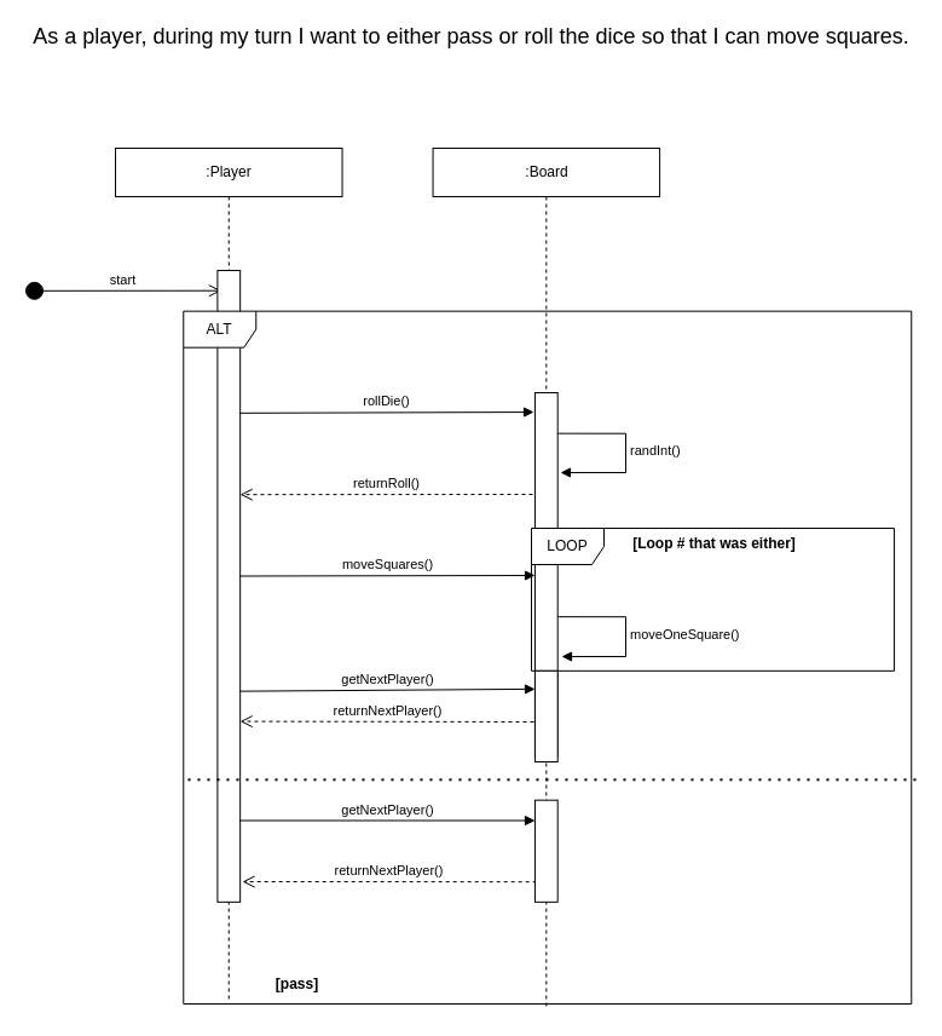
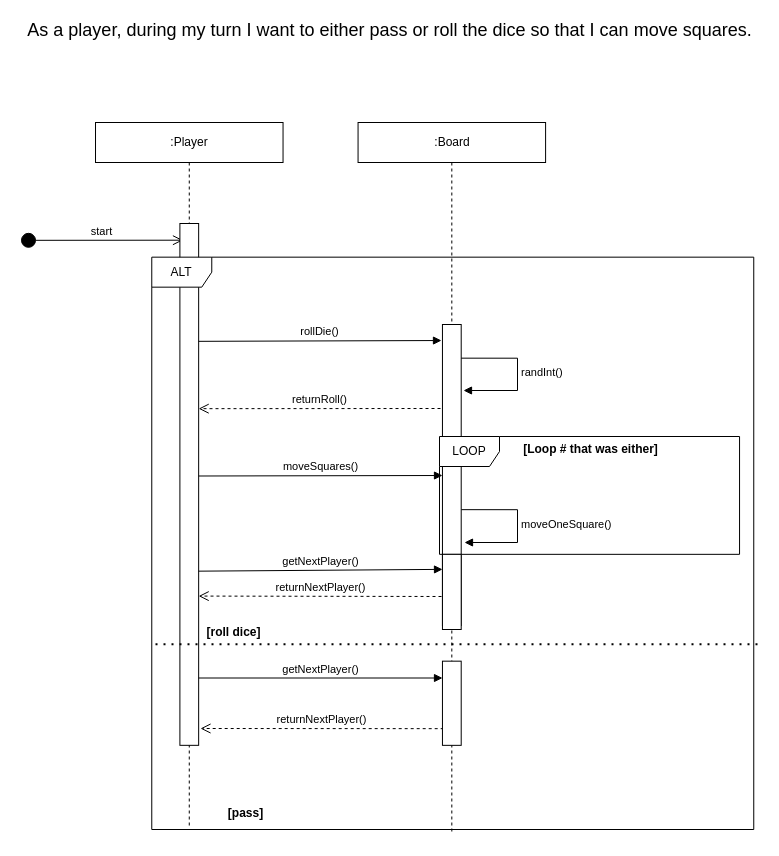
  <mxCell id="0" />
  <mxCell id="1" parent="0" />
  <mxCell id="2" value="&lt;span id=&quot;docs-internal-guid-690524dd-7fff-6c23-4259-b08b6991aaa1&quot;&gt;&lt;span style=&quot;font-family: &amp;#34;arial&amp;#34; ; background-color: transparent ; vertical-align: baseline&quot;&gt;&lt;font style=&quot;font-size: 18px&quot;&gt;As a player, during my turn I want to either pass or roll the dice so that I can move squares.&lt;/font&gt;&lt;/span&gt;&lt;/span&gt;" style="text;html=1;align=center;verticalAlign=middle;resizable=0;points=[];autosize=1;strokeColor=none;" parent="1" vertex="1"><mxGeometry x="21.5" y="20" width="734" height="20" as="geometry" /></mxCell>
  <mxCell id="3" value="" style="group" vertex="1" connectable="0" parent="1"><mxGeometry x="20" y="122" width="737" height="712" as="geometry" /></mxCell>
  <mxCell id="4" value=":Player" style="shape=umlLifeline;perimeter=lifelinePerimeter;whiteSpace=wrap;html=1;container=1;collapsible=0;recursiveResize=0;outlineConnect=0;" parent="3" vertex="1"><mxGeometry x="75.01" width="187.53" height="706" as="geometry" /></mxCell>
  <mxCell id="5" value="start" style="html=1;verticalAlign=bottom;startArrow=circle;startFill=1;endArrow=open;startSize=6;endSize=8;entryX=0.166;entryY=0.032;entryDx=0;entryDy=0;entryPerimeter=0;" parent="3" edge="1" target="6"><mxGeometry width="80" relative="1" as="geometry"><mxPoint y="117.833" as="sourcePoint" /><mxPoint x="157" y="120" as="targetPoint" /></mxGeometry></mxCell>
  <mxCell id="6" value="" style="html=1;points=[];perimeter=orthogonalPerimeter;" parent="3" vertex="1"><mxGeometry x="159.402" y="101.0" width="18.753" height="521.833" as="geometry" /></mxCell>
  <mxCell id="7" value="ALT" style="shape=umlFrame;whiteSpace=wrap;html=1;" parent="3" vertex="1"><mxGeometry x="131.272" y="134.667" width="601.977" height="572.333" as="geometry" /></mxCell>
  <mxCell id="8" value="" style="endArrow=none;dashed=1;html=1;dashPattern=1 3;strokeWidth=2;" parent="3" edge="1"><mxGeometry width="50" height="50" relative="1" as="geometry"><mxPoint x="737.0" y="521.833" as="sourcePoint" /><mxPoint x="131.272" y="521.833" as="targetPoint" /></mxGeometry></mxCell>
+ <mxCell id="9" value="&lt;b&gt;[roll dice]&lt;/b&gt;" style="text;html=1;align=center;verticalAlign=middle;resizable=0;points=[];autosize=1;strokeColor=none;" parent="3" vertex="1"><mxGeometry x="178.159" y="500.003" width="70" height="20" as="geometry" /></mxCell>
  <mxCell id="10" value="&lt;b&gt;[pass]&lt;/b&gt;" style="text;html=1;align=center;verticalAlign=middle;resizable=0;points=[];autosize=1;strokeColor=none;" parent="3" vertex="1"><mxGeometry x="199.995" y="681" width="50" height="20" as="geometry" /></mxCell>
  <mxCell id="11" value=":Board" style="shape=umlLifeline;perimeter=lifelinePerimeter;whiteSpace=wrap;html=1;container=1;collapsible=0;recursiveResize=0;outlineConnect=0;" parent="3" vertex="1"><mxGeometry x="337.56" width="187.53" height="712" as="geometry" /></mxCell>
  <mxCell id="12" value="rollDie()" style="html=1;verticalAlign=bottom;endArrow=block;entryX=-0.051;entryY=0.137;entryDx=0;entryDy=0;entryPerimeter=0;" parent="3" edge="1" target="13"><mxGeometry width="80" relative="1" as="geometry"><mxPoint x="178.155" y="218.833" as="sourcePoint" /><mxPoint x="412.57" y="218.833" as="targetPoint" /></mxGeometry></mxCell>
  <mxCell id="13" value="" style="html=1;points=[];perimeter=orthogonalPerimeter;" parent="3" vertex="1"><mxGeometry x="421.95" y="202" width="18.75" height="117" as="geometry" /></mxCell>
  <mxCell id="14" value="randInt()" style="edgeStyle=orthogonalEdgeStyle;html=1;align=left;spacingLeft=2;endArrow=block;rounded=0;" parent="3" edge="1"><mxGeometry relative="1" as="geometry"><mxPoint x="440.7" y="235.667" as="sourcePoint" /><Array as="points"><mxPoint x="497" y="236" /><mxPoint x="497" y="268" /><mxPoint x="443" y="268" /></Array><mxPoint x="443" y="268" as="targetPoint" /></mxGeometry></mxCell>
  <mxCell id="15" value="returnRoll()" style="html=1;verticalAlign=bottom;endArrow=open;dashed=1;endSize=8;" parent="3" edge="1"><mxGeometry relative="1" as="geometry"><mxPoint x="420" y="286" as="sourcePoint" /><mxPoint x="178.155" y="286.167" as="targetPoint" /></mxGeometry></mxCell>
  <mxCell id="16" value="moveSquares()" style="html=1;verticalAlign=bottom;endArrow=block;entryX=0.01;entryY=0.331;entryDx=0;entryDy=0;entryPerimeter=0;" parent="3" edge="1" target="19"><mxGeometry width="80" relative="1" as="geometry"><mxPoint x="178.155" y="353.5" as="sourcePoint" /><mxPoint x="420" y="354" as="targetPoint" /></mxGeometry></mxCell>
  <mxCell id="17" value="moveOneSquare()" style="edgeStyle=orthogonalEdgeStyle;html=1;align=left;spacingLeft=2;endArrow=block;rounded=0;" parent="3" edge="1"><mxGeometry relative="1" as="geometry"><mxPoint x="440.7" y="387.167" as="sourcePoint" /><Array as="points"><mxPoint x="497" y="387" /><mxPoint x="497" y="420" /></Array><mxPoint x="444" y="420" as="targetPoint" /></mxGeometry></mxCell>
  <mxCell id="18" value="" style="html=1;points=[];perimeter=orthogonalPerimeter;" parent="3" vertex="1"><mxGeometry x="421.95" y="336.67" width="18.75" height="166.33" as="geometry" /></mxCell>
  <mxCell id="19" value="LOOP" style="shape=umlFrame;whiteSpace=wrap;html=1;" parent="3" vertex="1"><mxGeometry x="419.0" y="314.003" width="300.051" height="117.833" as="geometry" /></mxCell>
  <mxCell id="20" value="&lt;b&gt;[Loop # that was either]&lt;/b&gt;" style="text;html=1;align=center;verticalAlign=middle;resizable=0;points=[];autosize=1;strokeColor=none;" parent="3" vertex="1"><mxGeometry x="497.029" y="317.663" width="145" height="18" as="geometry" /></mxCell>
  <mxCell id="21" value="getNextPlayer()" style="html=1;verticalAlign=bottom;endArrow=block;entryX=0.003;entryY=0.2;entryDx=0;entryDy=0;entryPerimeter=0;" parent="3" edge="1" target="23"><mxGeometry width="80" relative="1" as="geometry"><mxPoint x="178.155" y="555.5" as="sourcePoint" /><mxPoint x="412.57" y="555.5" as="targetPoint" /></mxGeometry></mxCell>
  <mxCell id="22" value="returnNextPlayer()" style="html=1;verticalAlign=bottom;endArrow=open;dashed=1;endSize=8;exitX=0.067;exitY=0.802;exitDx=0;exitDy=0;exitPerimeter=0;" parent="3" edge="1" source="23"><mxGeometry relative="1" as="geometry"><mxPoint x="412.57" y="606" as="sourcePoint" /><mxPoint x="180" y="606" as="targetPoint" /></mxGeometry></mxCell>
  <mxCell id="23" value="" style="html=1;points=[];perimeter=orthogonalPerimeter;" parent="3" vertex="1"><mxGeometry x="421.947" y="538.667" width="18.753" height="84.167" as="geometry" /></mxCell>
  <mxCell id="24" value="getNextPlayer()" style="html=1;verticalAlign=bottom;endArrow=block;entryX=0.003;entryY=0.2;entryDx=0;entryDy=0;entryPerimeter=0;" edge="1" parent="3" target="26"><mxGeometry width="80" relative="1" as="geometry"><mxPoint x="178.155" y="448.67" as="sourcePoint" /><mxPoint x="355.57" y="258.67" as="targetPoint" /></mxGeometry></mxCell>
  <mxCell id="25" value="returnNextPlayer()" style="html=1;verticalAlign=bottom;endArrow=open;dashed=1;endSize=8;" edge="1" parent="3"><mxGeometry relative="1" as="geometry"><mxPoint x="421" y="474" as="sourcePoint" /><mxPoint x="178.16" y="473.58" as="targetPoint" /></mxGeometry></mxCell>
  <mxCell id="26" value="" style="html=1;points=[];perimeter=orthogonalPerimeter;" vertex="1" parent="3"><mxGeometry x="421.95" y="431.84" width="18.75" height="75.16" as="geometry" /></mxCell>
